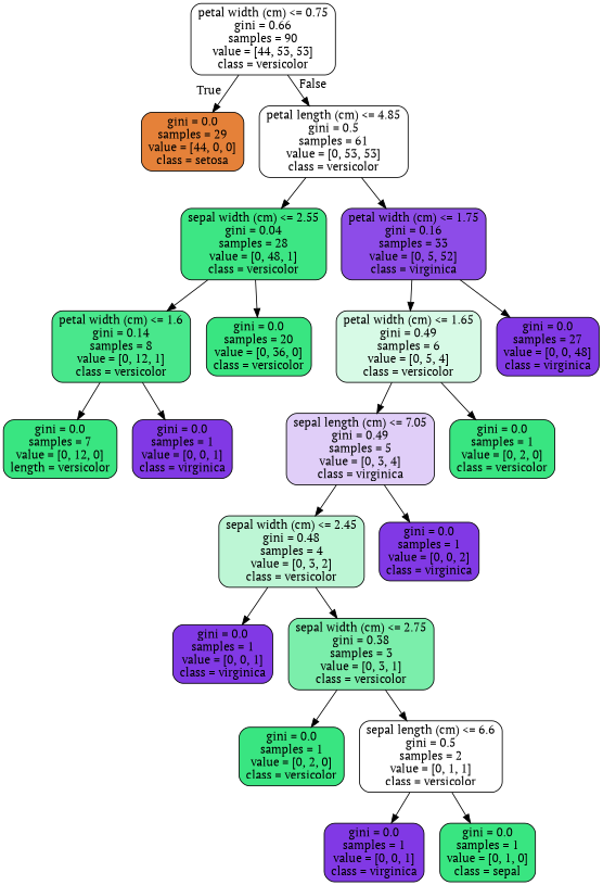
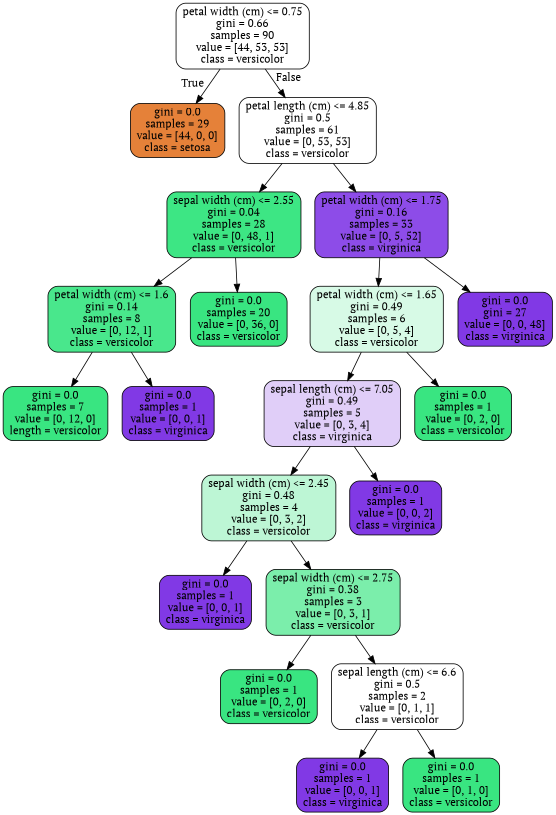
  digraph {
    fontname="PT Serif"
    node [color=black fillcolor="#39e581" fontname="PT Serif" shape=box style="filled, rounded"]
    edge [fontname="PT Serif"]
    n1 [fillcolor="#ffffff" label="petal width (cm) <= 0.75\ngini = 0.66\nsamples = 90\nvalue = [44, 53, 53]\nclass = versicolor"]
    n2 [fillcolor="#e58139" label="gini = 0.0\nsamples = 29\nvalue = [44, 0, 0]\nclass = setosa"]
    n3 [fillcolor="#ffffff" label="petal length (cm) <= 4.85\ngini = 0.5\nsamples = 61\nvalue = [0, 53, 53]\nclass = versicolor"]
    n4 [fillcolor="#3de684" label="sepal width (cm) <= 2.55\ngini = 0.04\nsamples = 28\nvalue = [0, 48, 1]\nclass = versicolor"]
    n5 [fillcolor="#8d4ce8" label="petal width (cm) <= 1.75\ngini = 0.16\nsamples = 33\nvalue = [0, 5, 52]\nclass = virginica"]
    n6 [fillcolor="#49e78c" label="petal width (cm) <= 1.6\ngini = 0.14\nsamples = 8\nvalue = [0, 12, 1]\nclass = versicolor"]
    n7 [label="gini = 0.0\nsamples = 20\nvalue = [0, 36, 0]\nclass = versicolor"]
    n8 [fillcolor="#d7fae6" label="petal width (cm) <= 1.65\ngini = 0.49\nsamples = 6\nvalue = [0, 5, 4]\nclass = versicolor"]
-   n9 [fillcolor="#8139e5" label="gini = 0.0\nsamples = 27\nvalue = [0, 0, 48]\nclass = virginica"]
+   n9 [fillcolor="#8139e5" label="gini = 0.0\ngini = 27\nvalue = [0, 0, 48]\nclass = virginica"]
    n10 [label="gini = 0.0\nsamples = 7\nvalue = [0, 12, 0]\nlength = versicolor"]
    n11 [fillcolor="#8139e5" label="gini = 0.0\nsamples = 1\nvalue = [0, 0, 1]\nclass = virginica"]
    n12 [fillcolor="#e0cef8" label="sepal length (cm) <= 7.05\ngini = 0.49\nsamples = 5\nvalue = [0, 3, 4]\nclass = virginica"]
    n13 [label="gini = 0.0\nsamples = 1\nvalue = [0, 2, 0]\nclass = versicolor"]
    n14 [fillcolor="#bdf6d5" label="sepal width (cm) <= 2.45\ngini = 0.48\nsamples = 4\nvalue = [0, 3, 2]\nclass = versicolor"]
    n15 [fillcolor="#8139e5" label="gini = 0.0\nsamples = 1\nvalue = [0, 0, 2]\nclass = virginica"]
    n16 [fillcolor="#8139e5" label="gini = 0.0\nsamples = 1\nvalue = [0, 0, 1]\nclass = virginica"]
    n17 [fillcolor="#7beeab" label="sepal width (cm) <= 2.75\ngini = 0.38\nsamples = 3\nvalue = [0, 3, 1]\nclass = versicolor"]
    n18 [label="gini = 0.0\nsamples = 1\nvalue = [0, 2, 0]\nclass = versicolor"]
    n19 [fillcolor="#ffffff" label="sepal length (cm) <= 6.6\ngini = 0.5\nsamples = 2\nvalue = [0, 1, 1]\nclass = versicolor"]
    n20 [fillcolor="#8139e5" label="gini = 0.0\nsamples = 1\nvalue = [0, 0, 1]\nclass = virginica"]
-   n21 [label="gini = 0.0\nsamples = 1\nvalue = [0, 1, 0]\nclass = sepal"]
+   n21 [label="gini = 0.0\nsamples = 1\nvalue = [0, 1, 0]\nclass = versicolor"]
    n1 -> n2 [headlabel=True labelangle=45 labeldistance=2.5]
    n1 -> n3 [headlabel=False labelangle=-45 labeldistance=2.5]
    n3 -> n4
    n3 -> n5
    n4 -> n6
    n4 -> n7
    n5 -> n8
    n5 -> n9
    n6 -> n10
    n6 -> n11
    n8 -> n12
    n8 -> n13
    n12 -> n14
    n12 -> n15
    n14 -> n16
    n14 -> n17
    n17 -> n18
    n17 -> n19
    n19 -> n20
    n19 -> n21
  }
